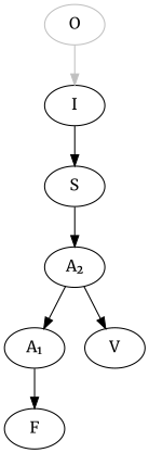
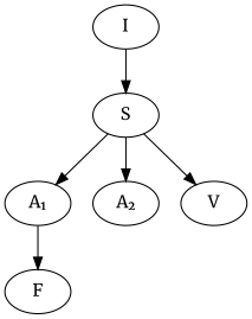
  digraph {
    fontname=Merriweather
    node [fontname=Merriweather]
    edge [fontname=Merriweather]
-   O [color=grey]
    I
    S
    n4 [label="A₁"]
    n5 [label="A₂"]
    V
    F
-   O -> I [color=grey]
    I -> S
-   n5 -> n4
+   S -> n4
    S -> n5
-   n5 -> V
+   S -> V
    n4 -> F
  }
